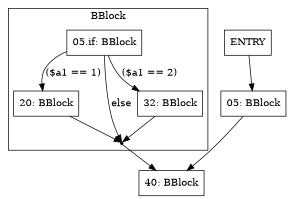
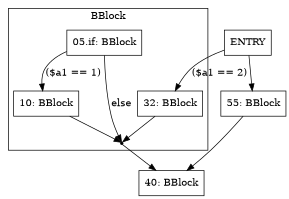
  digraph {
    node [shape=box]
    n1 [label="05.if: BBlock"]
-   n2 [label="20: BBlock"]
+   n2 [label="10: BBlock"]
    "landing_0_05.if" [shape=point]
    n4 [label="32: BBlock"]
    n5 [label="40: BBlock"]
-   n6 [label="05: BBlock"]
+   n6 [label="55: BBlock"]
    ENTRY
    subgraph cluster_1 {
      label=BBlock
      n1
      n2
      "landing_0_05.if"
      n4
    }
    n1 -> n2 [label="($a1 == 1)"]
    n1 -> "landing_0_05.if" [label=else]
-   n1 -> n4 [label="($a1 == 2)"]
+   ENTRY -> n4 [label="($a1 == 2)"]
    n2 -> "landing_0_05.if"
    "landing_0_05.if" -> n5
    n4 -> "landing_0_05.if"
    n6 -> n5
    ENTRY -> n6
  }
